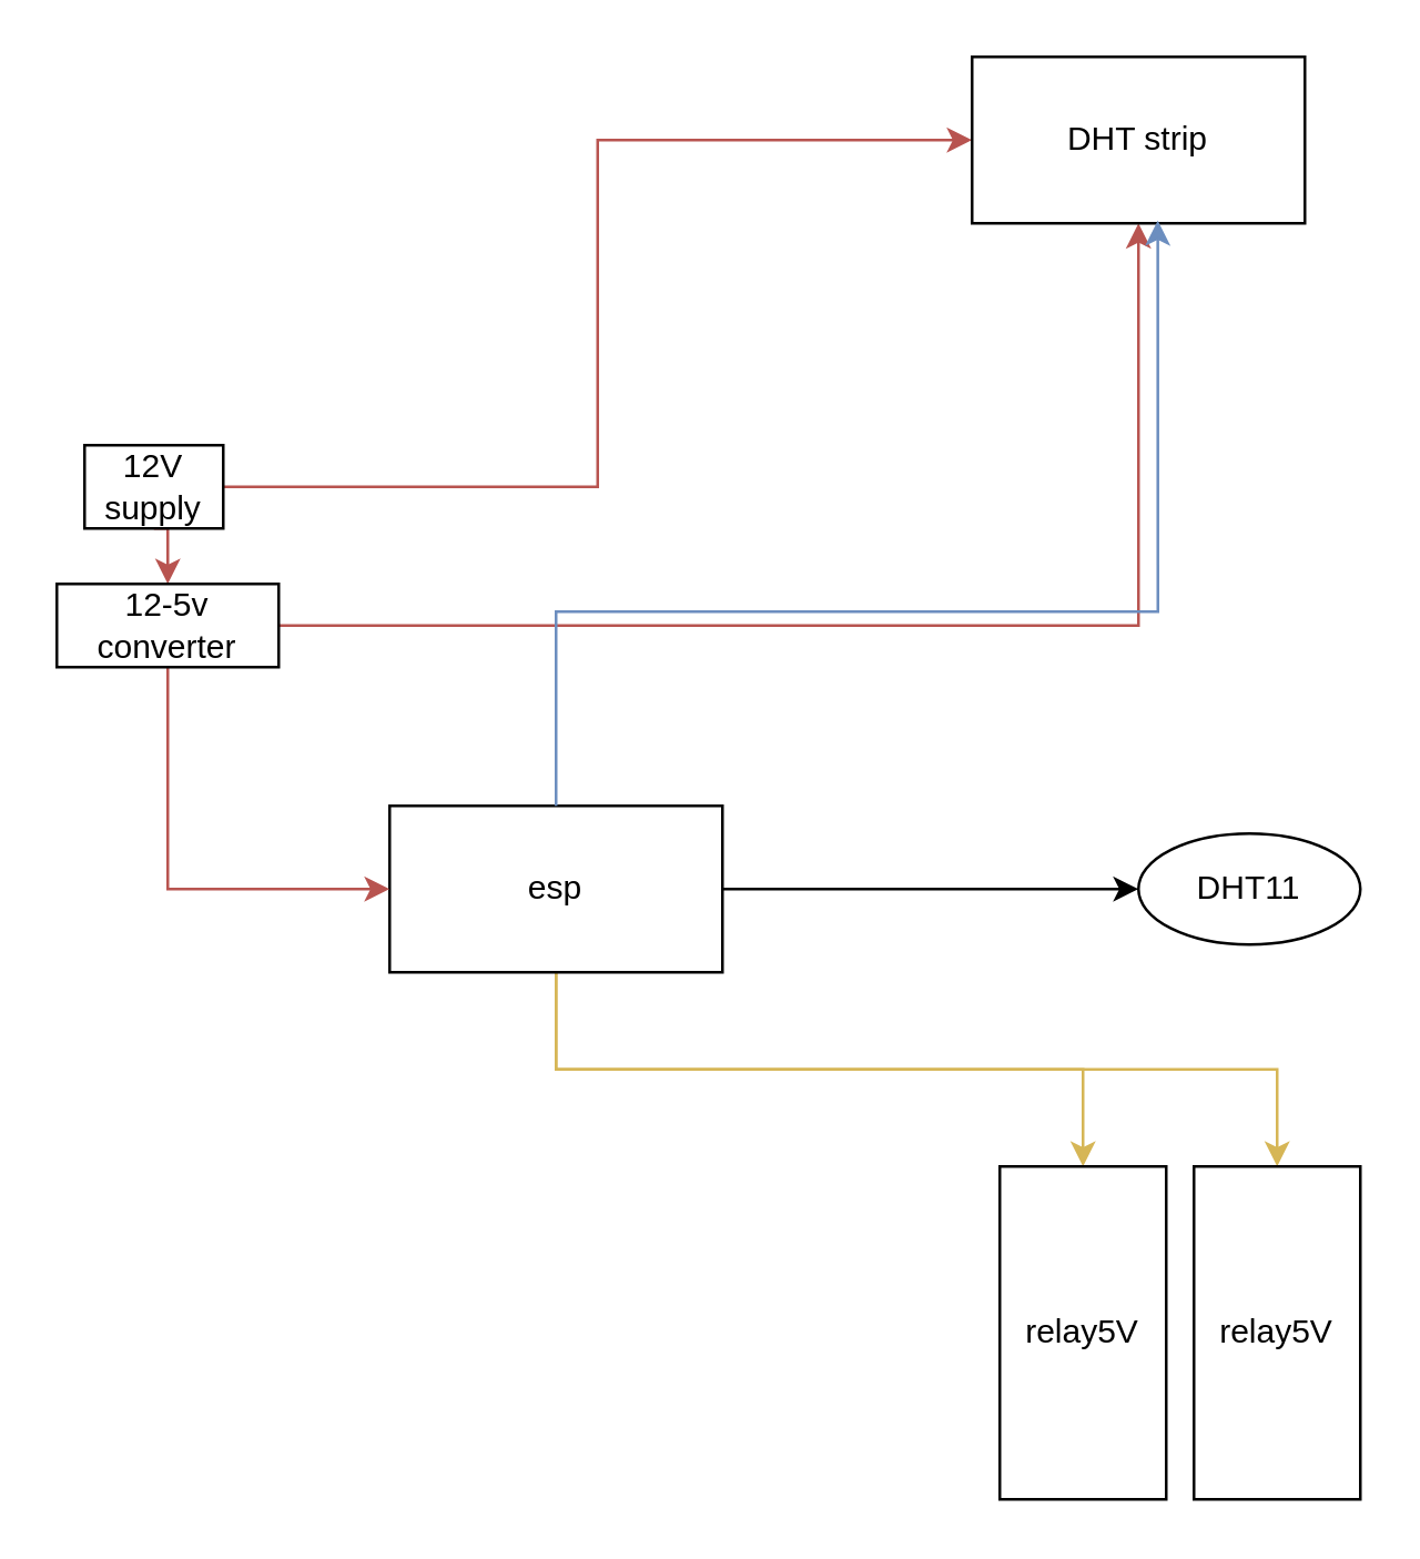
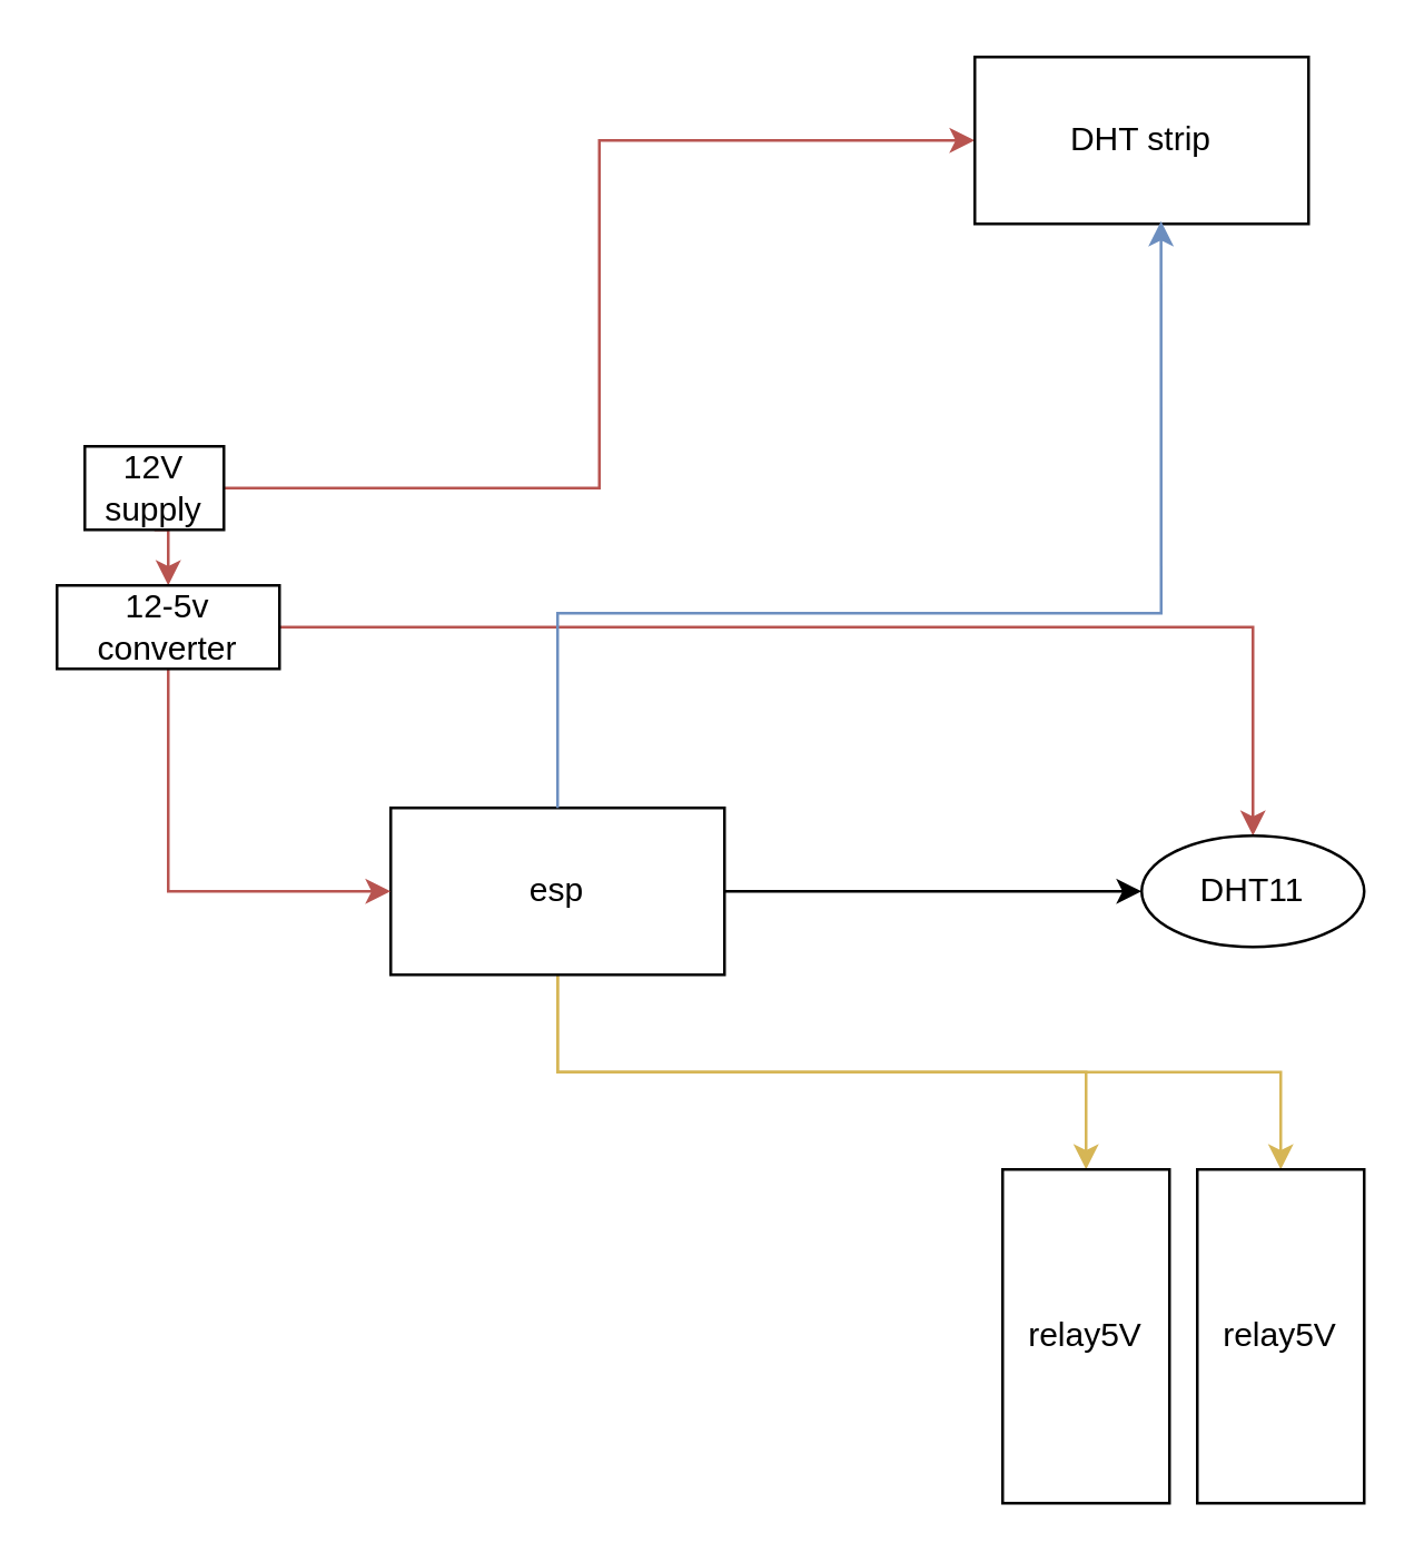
  <mxCell id="0" />
  <mxCell id="1" parent="0" />
  <mxCell id="2" style="edgeStyle=orthogonalEdgeStyle;rounded=0;orthogonalLoop=1;jettySize=auto;html=1;exitX=0.5;exitY=1;exitDx=0;exitDy=0;entryX=0.5;entryY=0;entryDx=0;entryDy=0;fillColor=#fff2cc;strokeColor=#d6b656;" edge="1" parent="1" source="5" target="14"><mxGeometry relative="1" as="geometry" /></mxCell>
  <mxCell id="3" style="edgeStyle=orthogonalEdgeStyle;rounded=0;orthogonalLoop=1;jettySize=auto;html=1;exitX=0.5;exitY=1;exitDx=0;exitDy=0;entryX=0.5;entryY=0;entryDx=0;entryDy=0;fillColor=#fff2cc;strokeColor=#d6b656;" edge="1" parent="1" source="5" target="15"><mxGeometry relative="1" as="geometry" /></mxCell>
  <mxCell id="4" style="edgeStyle=orthogonalEdgeStyle;rounded=0;orthogonalLoop=1;jettySize=auto;html=1;exitX=1;exitY=0.5;exitDx=0;exitDy=0;" edge="1" parent="1" source="5" target="16"><mxGeometry relative="1" as="geometry" /></mxCell>
  <mxCell id="5" value="esp" style="rounded=0;whiteSpace=wrap;html=1;" vertex="1" parent="1"><mxGeometry x="140" y="290" width="120" height="60" as="geometry" /></mxCell>
  <mxCell id="6" style="edgeStyle=orthogonalEdgeStyle;rounded=0;orthogonalLoop=1;jettySize=auto;html=1;exitX=0.5;exitY=1;exitDx=0;exitDy=0;entryX=0.5;entryY=0;entryDx=0;entryDy=0;fillColor=#f8cecc;strokeColor=#b85450;" edge="1" parent="1" source="8" target="11"><mxGeometry relative="1" as="geometry" /></mxCell>
  <mxCell id="7" style="edgeStyle=orthogonalEdgeStyle;rounded=0;orthogonalLoop=1;jettySize=auto;html=1;exitX=1;exitY=0.5;exitDx=0;exitDy=0;entryX=0;entryY=0.5;entryDx=0;entryDy=0;fillColor=#f8cecc;strokeColor=#b85450;" edge="1" parent="1" source="8" target="12"><mxGeometry relative="1" as="geometry" /></mxCell>
  <mxCell id="8" value="12V supply" style="rounded=0;whiteSpace=wrap;html=1;" vertex="1" parent="1"><mxGeometry x="30" y="160" width="50" height="30" as="geometry" /></mxCell>
  <mxCell id="9" style="edgeStyle=orthogonalEdgeStyle;rounded=0;orthogonalLoop=1;jettySize=auto;html=1;exitX=0.5;exitY=1;exitDx=0;exitDy=0;entryX=0;entryY=0.5;entryDx=0;entryDy=0;fillColor=#f8cecc;strokeColor=#b85450;" edge="1" parent="1" source="11" target="5"><mxGeometry relative="1" as="geometry" /></mxCell>
- <mxCell id="10" style="edgeStyle=orthogonalEdgeStyle;rounded=0;orthogonalLoop=1;jettySize=auto;html=1;exitX=1;exitY=0.5;exitDx=0;exitDy=0;fillColor=#f8cecc;strokeColor=#b85450;" edge="1" parent="1" source="11" target="12"><mxGeometry relative="1" as="geometry" /></mxCell>
+ <mxCell id="10" style="edgeStyle=orthogonalEdgeStyle;rounded=0;orthogonalLoop=1;jettySize=auto;html=1;exitX=1;exitY=0.5;exitDx=0;exitDy=0;entryX=0.5;entryY=0;entryDx=0;entryDy=0;fillColor=#f8cecc;strokeColor=#b85450;" edge="1" parent="1" source="11" target="16"><mxGeometry relative="1" as="geometry" /></mxCell>
  <mxCell id="11" value="12-5v converter" style="rounded=0;whiteSpace=wrap;html=1;" vertex="1" parent="1"><mxGeometry x="20" y="210" width="80" height="30" as="geometry" /></mxCell>
  <mxCell id="12" value="DHT strip" style="rounded=0;whiteSpace=wrap;html=1;" vertex="1" parent="1"><mxGeometry x="350" y="20" width="120" height="60" as="geometry" /></mxCell>
  <mxCell id="13" style="edgeStyle=orthogonalEdgeStyle;rounded=0;orthogonalLoop=1;jettySize=auto;html=1;exitX=0.5;exitY=0;exitDx=0;exitDy=0;entryX=0.558;entryY=0.983;entryDx=0;entryDy=0;entryPerimeter=0;fillColor=#dae8fc;strokeColor=#6c8ebf;" edge="1" parent="1" source="5" target="12"><mxGeometry relative="1" as="geometry"><Array as="points"><mxPoint x="200" y="220" /><mxPoint x="417" y="220" /></Array></mxGeometry></mxCell>
  <mxCell id="14" value="relay5V" style="rounded=0;whiteSpace=wrap;html=1;" vertex="1" parent="1"><mxGeometry x="360" y="420" width="60" height="120" as="geometry" /></mxCell>
  <mxCell id="15" value="relay5V" style="rounded=0;whiteSpace=wrap;html=1;" vertex="1" parent="1"><mxGeometry x="430" y="420" width="60" height="120" as="geometry" /></mxCell>
  <mxCell id="16" value="DHT11" style="ellipse;whiteSpace=wrap;html=1;" vertex="1" parent="1"><mxGeometry x="410" y="300" width="80" height="40" as="geometry" /></mxCell>
